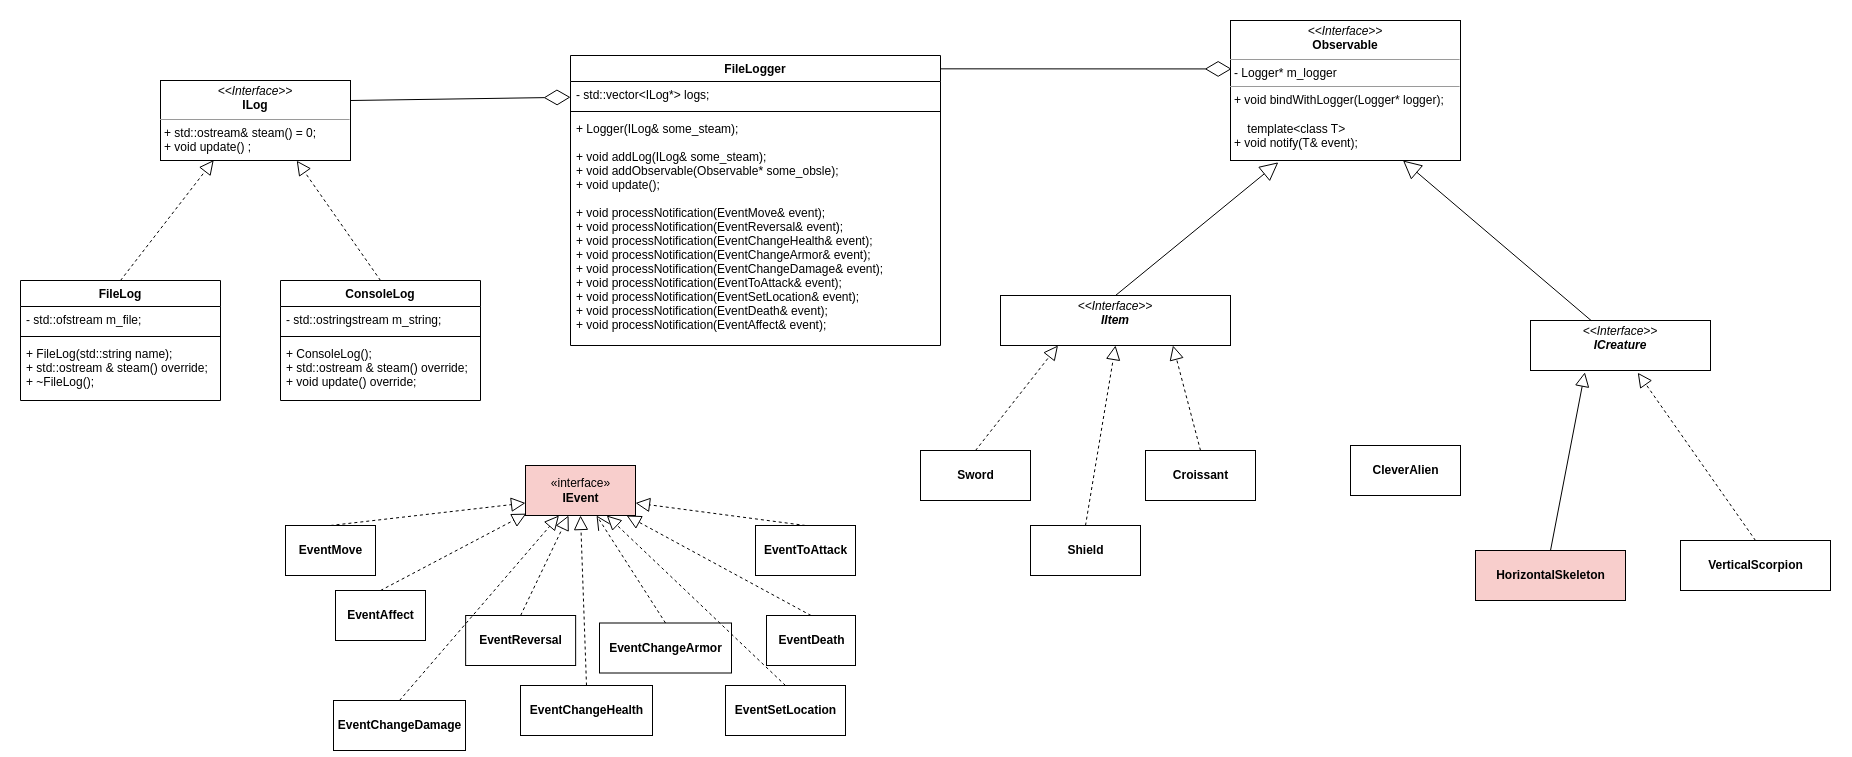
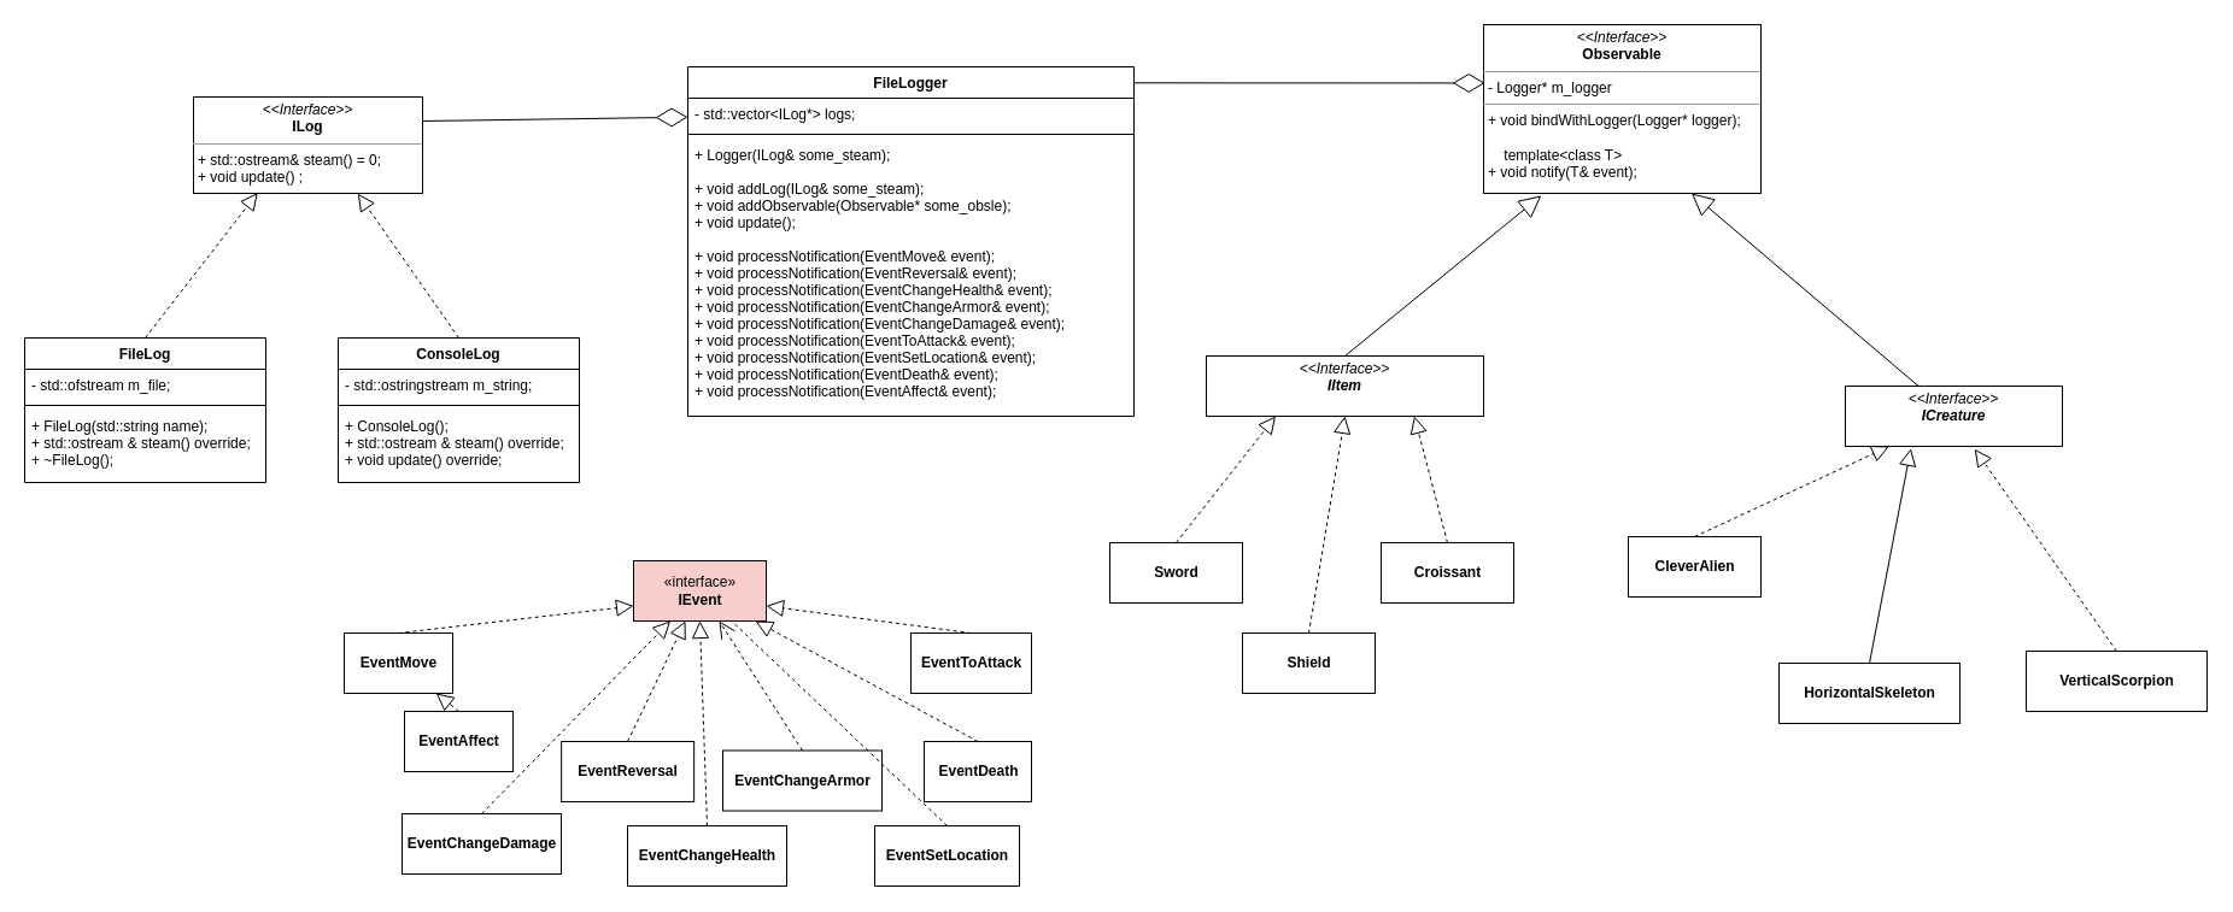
  <mxCell id="0" />
  <mxCell id="1" parent="0" />
  <mxCell id="2" value="&lt;p style=&quot;margin: 0px ; margin-top: 4px ; text-align: center&quot;&gt;&lt;i&gt;&amp;lt;&amp;lt;Interface&amp;gt;&amp;gt;&lt;/i&gt;&lt;br&gt;&lt;b&gt;&lt;i&gt;ICreature&lt;/i&gt;&lt;/b&gt;&lt;/p&gt;&lt;p style=&quot;margin: 0px ; margin-left: 4px&quot;&gt;&lt;br&gt;&lt;/p&gt;&lt;p style=&quot;margin: 0px ; margin-left: 4px&quot;&gt;&lt;br&gt;&lt;/p&gt;" style="verticalAlign=top;align=left;overflow=fill;fontSize=12;fontFamily=Helvetica;html=1;" vertex="1" parent="1"><mxGeometry x="1530" y="320" width="180" height="50" as="geometry" /></mxCell>
  <mxCell id="3" value="" style="endArrow=block;endSize=16;endFill=0;html=1;entryX=0.75;entryY=1;entryDx=0;entryDy=0;" edge="1" parent="1" source="2" target="17"><mxGeometry x="-1" y="-215" width="160" relative="1" as="geometry"><mxPoint x="1565" y="-190" as="sourcePoint" /><mxPoint x="1630" y="210" as="targetPoint" /><mxPoint as="offset" /></mxGeometry></mxCell>
  <mxCell id="4" value="&lt;p style=&quot;margin: 0px ; margin-top: 4px ; text-align: center&quot;&gt;&lt;i&gt;&amp;lt;&amp;lt;Interface&amp;gt;&amp;gt;&lt;/i&gt;&lt;br&gt;&lt;b&gt;&lt;i&gt;IItem&lt;/i&gt;&lt;/b&gt;&lt;br&gt;&lt;/p&gt;&lt;p style=&quot;margin: 0px ; margin-left: 4px&quot;&gt;&lt;br&gt;&lt;/p&gt;" style="verticalAlign=top;align=left;overflow=fill;fontSize=12;fontFamily=Helvetica;html=1;" vertex="1" parent="1"><mxGeometry x="1000" y="295" width="230" height="50" as="geometry" /></mxCell>
  <mxCell id="5" value="" style="endArrow=block;dashed=1;endFill=0;endSize=12;html=1;entryX=0.25;entryY=1;entryDx=0;entryDy=0;exitX=0.5;exitY=0;exitDx=0;exitDy=0;" edge="1" parent="1" source="13" target="4"><mxGeometry width="160" relative="1" as="geometry"><mxPoint x="825" y="566" as="sourcePoint" /><mxPoint x="1350" y="506" as="targetPoint" /></mxGeometry></mxCell>
  <mxCell id="6" value="" style="endArrow=block;dashed=1;endFill=0;endSize=12;html=1;exitX=0.5;exitY=0;exitDx=0;exitDy=0;entryX=0.5;entryY=1;entryDx=0;entryDy=0;" edge="1" parent="1" source="11" target="4"><mxGeometry width="160" relative="1" as="geometry"><mxPoint x="1075" y="596" as="sourcePoint" /><mxPoint x="1260" y="426" as="targetPoint" /></mxGeometry></mxCell>
  <mxCell id="7" value="" style="endArrow=block;dashed=1;endFill=0;endSize=12;html=1;exitX=0.5;exitY=0;exitDx=0;exitDy=0;entryX=0.75;entryY=1;entryDx=0;entryDy=0;" edge="1" parent="1" source="12" target="4"><mxGeometry width="160" relative="1" as="geometry"><mxPoint x="1315" y="566" as="sourcePoint" /><mxPoint x="1085" y="416" as="targetPoint" /></mxGeometry></mxCell>
  <mxCell id="8" value="" style="endArrow=block;dashed=1;endFill=0;endSize=12;html=1;exitX=0.5;exitY=0;exitDx=0;exitDy=0;entryX=0.596;entryY=1.044;entryDx=0;entryDy=0;entryPerimeter=0;" edge="1" parent="1" source="16" target="2"><mxGeometry width="160" relative="1" as="geometry"><mxPoint x="1460" y="560" as="sourcePoint" /><mxPoint x="1790" y="290" as="targetPoint" /></mxGeometry></mxCell>
  <mxCell id="9" value="" style="endArrow=block;dashed=0;endFill=0;endSize=12;html=1;exitX=0.5;exitY=0;exitDx=0;exitDy=0;entryX=0.302;entryY=1.036;entryDx=0;entryDy=0;entryPerimeter=0;" edge="1" parent="1" source="15" target="2"><mxGeometry width="160" relative="1" as="geometry"><mxPoint x="1212" y="557.6" as="sourcePoint" /><mxPoint x="1480" y="205" as="targetPoint" /></mxGeometry></mxCell>
+ <mxCell id="10" value="" style="endArrow=block;dashed=1;endFill=0;endSize=12;html=1;exitX=0.5;exitY=0;exitDx=0;exitDy=0;" edge="1" parent="1" source="14" target="2"><mxGeometry width="160" relative="1" as="geometry"><mxPoint x="960" y="560" as="sourcePoint" /><mxPoint x="1630" y="292" as="targetPoint" /></mxGeometry></mxCell>
  <mxCell id="11" value="&lt;b&gt;Shield&lt;/b&gt;" style="html=1;" vertex="1" parent="1"><mxGeometry x="1030" y="525" width="110" height="50" as="geometry" /></mxCell>
  <mxCell id="12" value="&lt;span style=&quot;font-weight: 700&quot;&gt;Croissant&lt;/span&gt;" style="html=1;" vertex="1" parent="1"><mxGeometry x="1145" y="450" width="110" height="50" as="geometry" /></mxCell>
  <mxCell id="13" value="&lt;span style=&quot;font-weight: 700&quot;&gt;Sword&lt;/span&gt;" style="html=1;" vertex="1" parent="1"><mxGeometry x="920" y="450" width="110" height="50" as="geometry" /></mxCell>
  <mxCell id="14" value="&lt;span style=&quot;font-weight: 700&quot;&gt;CleverAlien&lt;/span&gt;" style="html=1;" vertex="1" parent="1"><mxGeometry x="1350" y="445" width="110" height="50" as="geometry" /></mxCell>
- <mxCell id="15" value="&lt;span style=&quot;font-weight: 700&quot;&gt;HorizontalSkeleton&lt;/span&gt;" style="html=1;fillColor=#f8cecc;" vertex="1" parent="1"><mxGeometry x="1475" y="550" width="150" height="50" as="geometry" /></mxCell>
+ <mxCell id="15" value="&lt;span style=&quot;font-weight: 700&quot;&gt;HorizontalSkeleton&lt;/span&gt;" style="html=1;" vertex="1" parent="1"><mxGeometry x="1475" y="550" width="150" height="50" as="geometry" /></mxCell>
  <mxCell id="16" value="&lt;span style=&quot;font-weight: 700&quot;&gt;VerticalScorpion&lt;/span&gt;" style="html=1;" vertex="1" parent="1"><mxGeometry x="1680" y="540" width="150" height="50" as="geometry" /></mxCell>
  <mxCell id="17" value="&lt;p style=&quot;margin: 0px ; margin-top: 4px ; text-align: center&quot;&gt;&lt;i&gt;&amp;lt;&amp;lt;Interface&amp;gt;&amp;gt;&lt;/i&gt;&lt;br&gt;&lt;b&gt;Observable&lt;/b&gt;&lt;br&gt;&lt;/p&gt;&lt;hr size=&quot;1&quot;&gt;&lt;p style=&quot;margin: 0px ; margin-left: 4px&quot;&gt;-&amp;nbsp;Logger* m_logger&lt;/p&gt;&lt;hr size=&quot;1&quot;&gt;&lt;p style=&quot;margin: 0px ; margin-left: 4px&quot;&gt;+&amp;nbsp;&lt;span&gt;void bindWithLogger(Logger* logger);&lt;/span&gt;&lt;br&gt;&lt;/p&gt;&lt;p style=&quot;margin: 0px ; margin-left: 4px&quot;&gt;&lt;br&gt;&lt;/p&gt;&lt;p style=&quot;margin: 0px ; margin-left: 4px&quot;&gt;&amp;nbsp; &amp;nbsp; template&amp;lt;class T&amp;gt;&lt;/p&gt;&lt;p style=&quot;margin: 0px ; margin-left: 4px&quot;&gt;+ void notify(T&amp;amp; event);&lt;/p&gt;" style="verticalAlign=top;align=left;overflow=fill;fontSize=12;fontFamily=Helvetica;html=1;" vertex="1" parent="1"><mxGeometry x="1230" y="20" width="230" height="140" as="geometry" /></mxCell>
  <mxCell id="18" value="" style="endArrow=block;endSize=16;endFill=0;html=1;entryX=0.208;entryY=1.013;entryDx=0;entryDy=0;exitX=0.5;exitY=0;exitDx=0;exitDy=0;entryPerimeter=0;" edge="1" parent="1" source="4" target="17"><mxGeometry x="-1" y="-215" width="160" relative="1" as="geometry"><mxPoint x="1452.174" y="336" as="sourcePoint" /><mxPoint x="1260" y="200" as="targetPoint" /><mxPoint as="offset" /></mxGeometry></mxCell>
  <mxCell id="19" value="FileLogger" style="swimlane;fontStyle=1;align=center;verticalAlign=top;childLayout=stackLayout;horizontal=1;startSize=26;horizontalStack=0;resizeParent=1;resizeParentMax=0;resizeLast=0;collapsible=1;marginBottom=0;" vertex="1" parent="1"><mxGeometry x="570" y="55" width="370" height="290" as="geometry" /></mxCell>
  <mxCell id="20" value="- std::vector&lt;ILog*&gt; logs;" style="text;strokeColor=none;fillColor=none;align=left;verticalAlign=top;spacingLeft=4;spacingRight=4;overflow=hidden;rotatable=0;points=[[0,0.5],[1,0.5]];portConstraint=eastwest;" vertex="1" parent="19"><mxGeometry y="26" width="370" height="26" as="geometry" /></mxCell>
  <mxCell id="21" value="" style="line;strokeWidth=1;fillColor=none;align=left;verticalAlign=middle;spacingTop=-1;spacingLeft=3;spacingRight=3;rotatable=0;labelPosition=right;points=[];portConstraint=eastwest;" vertex="1" parent="19"><mxGeometry y="52" width="370" height="8" as="geometry" /></mxCell>
  <mxCell id="22" value="+ Logger(ILog&amp; some_steam);&#10;&#10;+ void addLog(ILog&amp; some_steam);&#10;+ void addObservable(Observable* some_obsle);&#10;+ void update();&#10;&#10;+ void processNotification(EventMove&amp; event);&#10;+ void processNotification(EventReversal&amp; event);&#10;+ void processNotification(EventChangeHealth&amp; event);&#10;+ void processNotification(EventChangeArmor&amp; event);&#10;+ void processNotification(EventChangeDamage&amp; event);&#10;+ void processNotification(EventToAttack&amp; event);&#10;+ void processNotification(EventSetLocation&amp; event);&#10;+ void processNotification(EventDeath&amp; event);&#10;+ void processNotification(EventAffect&amp; event);" style="text;strokeColor=none;fillColor=none;align=left;verticalAlign=top;spacingLeft=4;spacingRight=4;overflow=hidden;rotatable=0;points=[[0,0.5],[1,0.5]];portConstraint=eastwest;" vertex="1" parent="19"><mxGeometry y="60" width="370" height="230" as="geometry" /></mxCell>
  <mxCell id="23" value="" style="endArrow=diamondThin;endFill=0;endSize=24;html=1;entryX=0.005;entryY=0.346;entryDx=0;entryDy=0;entryPerimeter=0;exitX=0.999;exitY=0.046;exitDx=0;exitDy=0;exitPerimeter=0;" edge="1" parent="1" source="19" target="17"><mxGeometry width="160" relative="1" as="geometry"><mxPoint x="650" y="40" as="sourcePoint" /><mxPoint x="975" y="60" as="targetPoint" /></mxGeometry></mxCell>
  <mxCell id="24" value="&lt;p style=&quot;margin: 0px ; margin-top: 4px ; text-align: center&quot;&gt;&lt;i&gt;&amp;lt;&amp;lt;Interface&amp;gt;&amp;gt;&lt;/i&gt;&lt;br&gt;&lt;b&gt;ILog&lt;br&gt;&lt;/b&gt;&lt;/p&gt;&lt;hr size=&quot;1&quot;&gt;&lt;p style=&quot;margin: 0px ; margin-left: 4px&quot;&gt;+&amp;nbsp;&lt;span&gt;std::ostream&amp;amp; steam() = 0;&lt;/span&gt;&lt;/p&gt;&lt;p style=&quot;margin: 0px ; margin-left: 4px&quot;&gt;+ void update() ;&lt;/p&gt;" style="verticalAlign=top;align=left;overflow=fill;fontSize=12;fontFamily=Helvetica;html=1;" vertex="1" parent="1"><mxGeometry x="160" y="80" width="190" height="80" as="geometry" /></mxCell>
  <mxCell id="25" value="" style="endArrow=diamondThin;endFill=0;endSize=24;html=1;exitX=1;exitY=0.25;exitDx=0;exitDy=0;" edge="1" parent="1" source="24" target="20"><mxGeometry width="160" relative="1" as="geometry"><mxPoint x="270" y="70.5" as="sourcePoint" /><mxPoint x="440" y="70" as="targetPoint" /></mxGeometry></mxCell>
  <mxCell id="26" value="" style="endArrow=block;dashed=1;endFill=0;endSize=12;html=1;exitX=0.5;exitY=0;exitDx=0;exitDy=0;entryX=0.28;entryY=0.995;entryDx=0;entryDy=0;entryPerimeter=0;" edge="1" parent="1" source="27" target="24"><mxGeometry width="160" relative="1" as="geometry"><mxPoint x="0" y="305" as="sourcePoint" /><mxPoint x="-120" y="270" as="targetPoint" /></mxGeometry></mxCell>
  <mxCell id="27" value="FileLog" style="swimlane;fontStyle=1;align=center;verticalAlign=top;childLayout=stackLayout;horizontal=1;startSize=26;horizontalStack=0;resizeParent=1;resizeParentMax=0;resizeLast=0;collapsible=1;marginBottom=0;" vertex="1" parent="1"><mxGeometry x="20" y="280" width="200" height="120" as="geometry" /></mxCell>
  <mxCell id="28" value="- std::ofstream m_file;" style="text;strokeColor=none;fillColor=none;align=left;verticalAlign=top;spacingLeft=4;spacingRight=4;overflow=hidden;rotatable=0;points=[[0,0.5],[1,0.5]];portConstraint=eastwest;" vertex="1" parent="27"><mxGeometry y="26" width="200" height="26" as="geometry" /></mxCell>
  <mxCell id="29" value="" style="line;strokeWidth=1;fillColor=none;align=left;verticalAlign=middle;spacingTop=-1;spacingLeft=3;spacingRight=3;rotatable=0;labelPosition=right;points=[];portConstraint=eastwest;" vertex="1" parent="27"><mxGeometry y="52" width="200" height="8" as="geometry" /></mxCell>
  <mxCell id="30" value="+ FileLog(std::string name);&#10;+ std::ostream &amp; steam() override;&#10;+ ~FileLog();" style="text;strokeColor=none;fillColor=none;align=left;verticalAlign=top;spacingLeft=4;spacingRight=4;overflow=hidden;rotatable=0;points=[[0,0.5],[1,0.5]];portConstraint=eastwest;" vertex="1" parent="27"><mxGeometry y="60" width="200" height="60" as="geometry" /></mxCell>
  <mxCell id="31" value="ConsoleLog" style="swimlane;fontStyle=1;align=center;verticalAlign=top;childLayout=stackLayout;horizontal=1;startSize=26;horizontalStack=0;resizeParent=1;resizeParentMax=0;resizeLast=0;collapsible=1;marginBottom=0;" vertex="1" parent="1"><mxGeometry x="280" y="280" width="200" height="120" as="geometry" /></mxCell>
  <mxCell id="32" value="- std::ostringstream m_string;" style="text;strokeColor=none;fillColor=none;align=left;verticalAlign=top;spacingLeft=4;spacingRight=4;overflow=hidden;rotatable=0;points=[[0,0.5],[1,0.5]];portConstraint=eastwest;" vertex="1" parent="31"><mxGeometry y="26" width="200" height="26" as="geometry" /></mxCell>
  <mxCell id="33" value="" style="line;strokeWidth=1;fillColor=none;align=left;verticalAlign=middle;spacingTop=-1;spacingLeft=3;spacingRight=3;rotatable=0;labelPosition=right;points=[];portConstraint=eastwest;" vertex="1" parent="31"><mxGeometry y="52" width="200" height="8" as="geometry" /></mxCell>
  <mxCell id="34" value="+ ConsoleLog();&#10;+ std::ostream &amp; steam() override;&#10;+ void update() override;&#10;" style="text;strokeColor=none;fillColor=none;align=left;verticalAlign=top;spacingLeft=4;spacingRight=4;overflow=hidden;rotatable=0;points=[[0,0.5],[1,0.5]];portConstraint=eastwest;" vertex="1" parent="31"><mxGeometry y="60" width="200" height="60" as="geometry" /></mxCell>
  <mxCell id="35" value="" style="endArrow=block;dashed=1;endFill=0;endSize=12;html=1;exitX=0.5;exitY=0;exitDx=0;exitDy=0;entryX=0.717;entryY=1.002;entryDx=0;entryDy=0;entryPerimeter=0;" edge="1" parent="1" source="31" target="24"><mxGeometry width="160" relative="1" as="geometry"><mxPoint x="100" y="290" as="sourcePoint" /><mxPoint x="223.2" y="169.6" as="targetPoint" /></mxGeometry></mxCell>
  <mxCell id="36" value="«interface»&lt;br&gt;&lt;b&gt;IEvent&lt;/b&gt;" style="html=1;fillColor=#f8cecc;" vertex="1" parent="1"><mxGeometry x="525" y="465" width="110" height="50" as="geometry" /></mxCell>
  <mxCell id="37" value="&lt;b&gt;EventMove&lt;/b&gt;" style="html=1;" vertex="1" parent="1"><mxGeometry x="285" y="525" width="90" height="50" as="geometry" /></mxCell>
  <mxCell id="38" value="" style="endArrow=block;dashed=1;endFill=0;endSize=12;html=1;entryX=0;entryY=0.75;entryDx=0;entryDy=0;exitX=0.5;exitY=0;exitDx=0;exitDy=0;" edge="1" parent="1" source="37" target="36"><mxGeometry width="160" relative="1" as="geometry"><mxPoint x="505" y="670" as="sourcePoint" /><mxPoint x="587.5" y="565" as="targetPoint" /></mxGeometry></mxCell>
  <mxCell id="39" value="&lt;b&gt;EventReversal&lt;/b&gt;" style="html=1;" vertex="1" parent="1"><mxGeometry x="465.143" y="615" width="110" height="50" as="geometry" /></mxCell>
  <mxCell id="40" value="" style="endArrow=block;dashed=1;endFill=0;endSize=12;html=1;exitX=0.5;exitY=0;exitDx=0;exitDy=0;" edge="1" parent="1" source="39" target="36"><mxGeometry width="160" relative="1" as="geometry"><mxPoint x="390.143" y="675" as="sourcePoint" /><mxPoint x="592.5" y="525" as="targetPoint" /></mxGeometry></mxCell>
  <mxCell id="41" value="&lt;b&gt;EventChangeHealth&lt;/b&gt;" style="html=1;" vertex="1" parent="1"><mxGeometry x="520" y="685" width="132" height="50" as="geometry" /></mxCell>
  <mxCell id="42" value="" style="endArrow=block;dashed=1;endFill=0;endSize=12;html=1;exitX=0.5;exitY=0;exitDx=0;exitDy=0;entryX=0.5;entryY=1;entryDx=0;entryDy=0;" edge="1" parent="1" source="41" target="36"><mxGeometry width="160" relative="1" as="geometry"><mxPoint x="528.143" y="675" as="sourcePoint" /><mxPoint x="736.389" y="515" as="targetPoint" /></mxGeometry></mxCell>
  <mxCell id="43" value="&lt;b&gt;EventChangeArmor&lt;/b&gt;" style="html=1;" vertex="1" parent="1"><mxGeometry x="599" y="622.5" width="132" height="50" as="geometry" /></mxCell>
  <mxCell id="44" value="" style="endArrow=open;dashed=1;endFill=0;endSize=12;html=1;exitX=0.5;exitY=0;exitDx=0;exitDy=0;" edge="1" parent="1" source="43" target="36"><mxGeometry width="160" relative="1" as="geometry"><mxPoint x="596" y="695" as="sourcePoint" /><mxPoint x="620" y="525" as="targetPoint" /></mxGeometry></mxCell>
- <mxCell id="45" value="&lt;b&gt;EventChangeDamage&lt;/b&gt;" style="html=1;" vertex="1" parent="1"><mxGeometry x="333" y="700" width="132" height="50" as="geometry" /></mxCell>
+ <mxCell id="45" value="&lt;b&gt;EventChangeDamage&lt;/b&gt;" style="html=1;" vertex="1" parent="1"><mxGeometry x="333" y="675" width="132" height="50" as="geometry" /></mxCell>
  <mxCell id="46" value="" style="endArrow=block;dashed=1;endFill=0;endSize=12;html=1;exitX=0.5;exitY=0;exitDx=0;exitDy=0;" edge="1" parent="1" source="45" target="36"><mxGeometry width="160" relative="1" as="geometry"><mxPoint x="720" y="742.5" as="sourcePoint" /><mxPoint x="665" y="525" as="targetPoint" /></mxGeometry></mxCell>
  <mxCell id="47" value="&lt;b&gt;EventToAttack&lt;/b&gt;" style="html=1;" vertex="1" parent="1"><mxGeometry x="755" y="525" width="100" height="50" as="geometry" /></mxCell>
  <mxCell id="48" value="" style="endArrow=block;dashed=1;endFill=0;endSize=12;html=1;exitX=0.5;exitY=0;exitDx=0;exitDy=0;entryX=1;entryY=0.75;entryDx=0;entryDy=0;" edge="1" parent="1" source="47" target="36"><mxGeometry width="160" relative="1" as="geometry"><mxPoint x="685" y="497" as="sourcePoint" /><mxPoint x="820" y="465.026" as="targetPoint" /></mxGeometry></mxCell>
  <mxCell id="49" value="&lt;b&gt;EventSetLocation&lt;/b&gt;" style="html=1;" vertex="1" parent="1"><mxGeometry x="725" y="685" width="120" height="50" as="geometry" /></mxCell>
- <mxCell id="50" value="" style="endArrow=block;dashed=1;endFill=0;endSize=12;html=1;exitX=0.5;exitY=0;exitDx=0;exitDy=0;" edge="1" parent="1" source="49" target="36"><mxGeometry width="160" relative="1" as="geometry"><mxPoint x="695" y="581" as="sourcePoint" /><mxPoint x="645" y="586.5" as="targetPoint" /></mxGeometry></mxCell>
+ <mxCell id="50" value="" style="endArrow=none;dashed=1;endFill=0;endSize=12;html=1;exitX=0.5;exitY=0;exitDx=0;exitDy=0;" edge="1" parent="1" source="49" target="36"><mxGeometry width="160" relative="1" as="geometry"><mxPoint x="695" y="581" as="sourcePoint" /><mxPoint x="645" y="586.5" as="targetPoint" /></mxGeometry></mxCell>
  <mxCell id="51" value="&lt;b&gt;EventDeath&lt;/b&gt;" style="html=1;" vertex="1" parent="1"><mxGeometry x="766" y="615" width="89" height="50" as="geometry" /></mxCell>
  <mxCell id="52" value="" style="endArrow=block;dashed=1;endFill=0;endSize=12;html=1;exitX=0.5;exitY=0;exitDx=0;exitDy=0;" edge="1" parent="1" source="51" target="36"><mxGeometry width="160" relative="1" as="geometry"><mxPoint x="743.5" y="511" as="sourcePoint" /><mxPoint x="654.782" y="445" as="targetPoint" /></mxGeometry></mxCell>
  <mxCell id="53" value="&lt;b&gt;EventAffect&lt;/b&gt;" style="html=1;" vertex="1" parent="1"><mxGeometry x="335" y="590" width="90" height="50" as="geometry" /></mxCell>
- <mxCell id="54" value="" style="endArrow=block;dashed=1;endFill=0;endSize=12;html=1;entryX=0.008;entryY=0.963;entryDx=0;entryDy=0;exitX=0.5;exitY=0;exitDx=0;exitDy=0;entryPerimeter=0;" edge="1" parent="1" source="53" target="36"><mxGeometry width="160" relative="1" as="geometry"><mxPoint x="520" y="742.5" as="sourcePoint" /><mxPoint x="540" y="575" as="targetPoint" /></mxGeometry></mxCell>
+ <mxCell id="54" value="" style="endArrow=block;dashed=1;endFill=0;endSize=12;html=1;exitX=0.5;exitY=0;exitDx=0;exitDy=0;" edge="1" parent="1" source="53" target="37"><mxGeometry width="160" relative="1" as="geometry"><mxPoint x="520" y="742.5" as="sourcePoint" /><mxPoint x="540" y="575" as="targetPoint" /></mxGeometry></mxCell>
